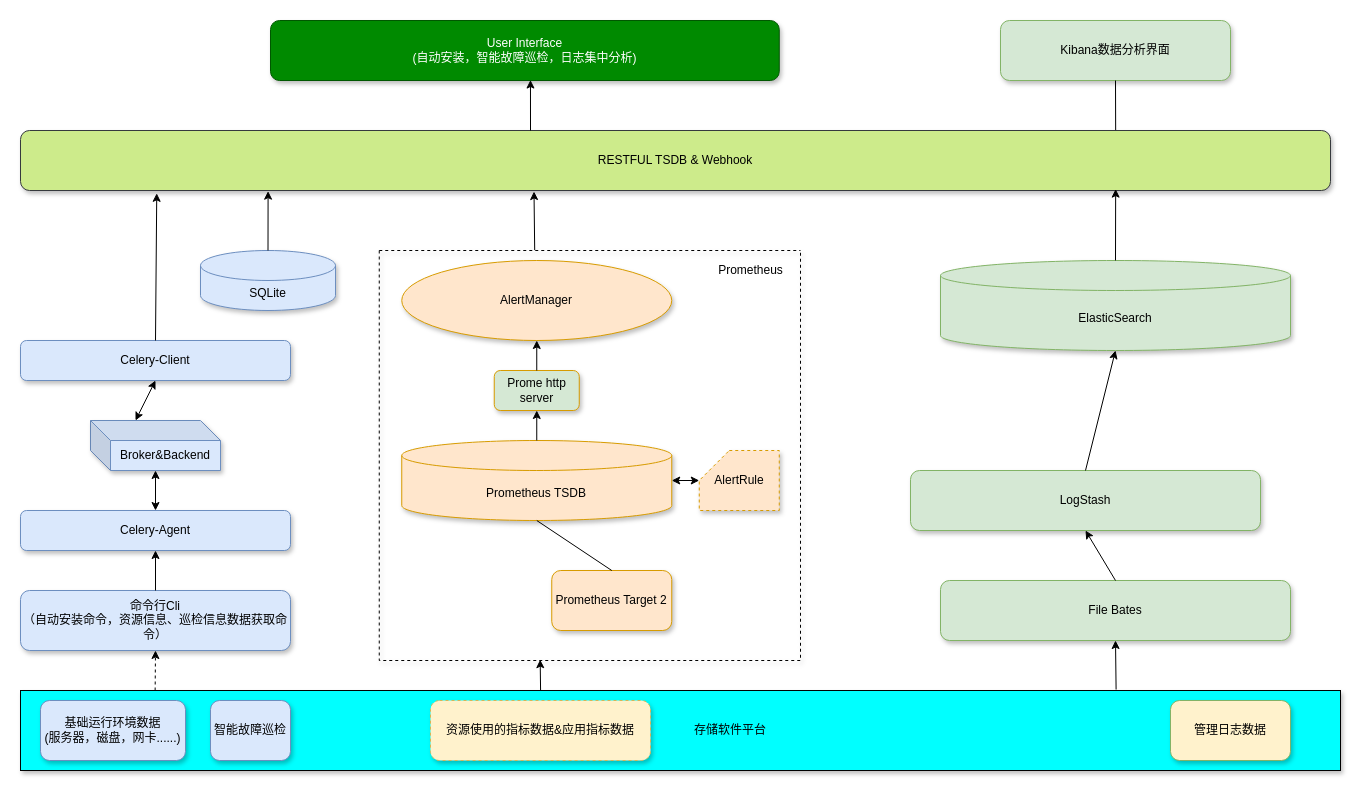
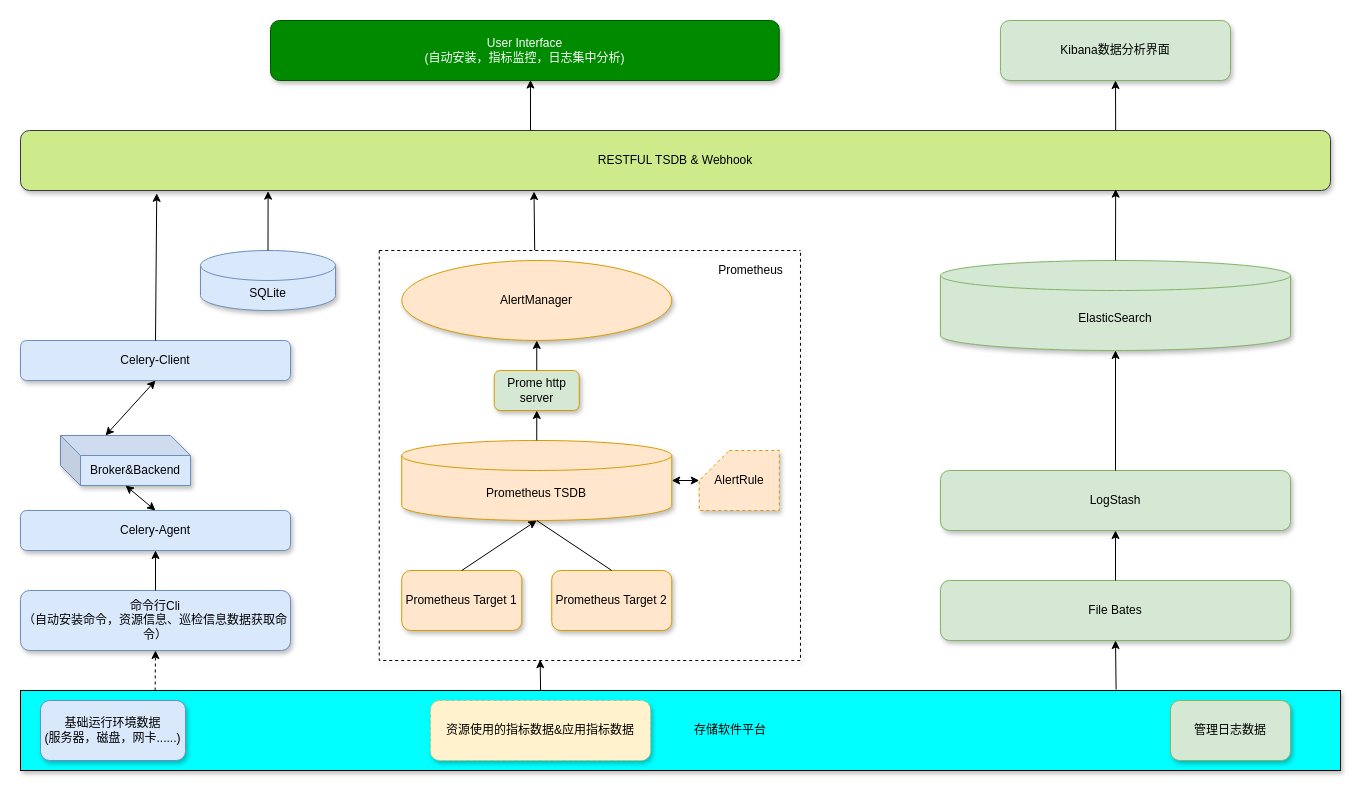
  <mxCell id="0" />
  <mxCell id="1" parent="0" />
  <mxCell id="2" value="&amp;nbsp; &amp;nbsp; &amp;nbsp; &amp;nbsp; &amp;nbsp; &amp;nbsp; &amp;nbsp; &amp;nbsp; &amp;nbsp; &amp;nbsp; &amp;nbsp; &amp;nbsp; &amp;nbsp; &amp;nbsp; &amp;nbsp; 存储软件平台" style="rounded=0;whiteSpace=wrap;html=1;shadow=1;fillColor=#00FFFF;" vertex="1" parent="1"><mxGeometry x="20" y="690" width="1320" height="80" as="geometry" /></mxCell>
  <mxCell id="3" value="&lt;span&gt;基础运行环境数据&lt;br&gt;(服务器，磁盘，网卡......)&lt;/span&gt;" style="rounded=1;whiteSpace=wrap;html=1;fillColor=#dae8fc;strokeColor=#6c8ebf;shadow=1;" vertex="1" parent="1"><mxGeometry x="40" y="700" width="145" height="60" as="geometry" /></mxCell>
  <mxCell id="4" value="资源使用的指标数据&amp;amp;应用指标数据" style="rounded=1;whiteSpace=wrap;html=1;fillColor=#fff2cc;strokeColor=#d6b656;shadow=1;dashed=1;" vertex="1" parent="1"><mxGeometry x="430" y="700" width="220" height="60" as="geometry" /></mxCell>
  <mxCell id="5" value="命令行Cli&lt;br&gt;（自动安装命令，资源信息、巡检信息数据获取命令）" style="rounded=1;whiteSpace=wrap;html=1;fillColor=#dae8fc;strokeColor=#6c8ebf;shadow=1;" vertex="1" parent="1"><mxGeometry x="20" y="590" width="270" height="60" as="geometry" /></mxCell>
  <mxCell id="6" value="Prometheus TSDB" style="shape=cylinder3;whiteSpace=wrap;html=1;boundedLbl=1;backgroundOutline=1;size=15;shadow=1;fillColor=#ffe6cc;strokeColor=#d79b00;" vertex="1" parent="1"><mxGeometry x="401.25" y="440" width="270" height="80" as="geometry" /></mxCell>
+ <mxCell id="7" value="Prometheus Target 1" style="rounded=1;whiteSpace=wrap;html=1;shadow=1;fillColor=#ffe6cc;strokeColor=#d79b00;" vertex="1" parent="1"><mxGeometry x="401.25" y="570" width="120" height="60" as="geometry" /></mxCell>
  <mxCell id="8" value="Prometheus Target 2" style="rounded=1;whiteSpace=wrap;html=1;shadow=1;fillColor=#ffe6cc;strokeColor=#d79b00;" vertex="1" parent="1"><mxGeometry x="551.25" y="570" width="120" height="60" as="geometry" /></mxCell>
  <mxCell id="9" value="AlertManager" style="ellipse;whiteSpace=wrap;html=1;shadow=1;fillColor=#ffe6cc;strokeColor=#d79b00;" vertex="1" parent="1"><mxGeometry x="401.25" y="260" width="270" height="80" as="geometry" /></mxCell>
  <mxCell id="10" value="RESTFUL TSDB &amp;amp; Webhook" style="rounded=1;whiteSpace=wrap;html=1;shadow=1;fillColor=#cdeb8b;strokeColor=#36393d;" vertex="1" parent="1"><mxGeometry x="20" y="130" width="1310" height="60" as="geometry" /></mxCell>
- <mxCell id="11" value="管理日志数据" style="rounded=1;whiteSpace=wrap;html=1;fillColor=#fff2cc;strokeColor=#82b366;shadow=1;" vertex="1" parent="1"><mxGeometry x="1170" y="700" width="120" height="60" as="geometry" /></mxCell>
+ <mxCell id="11" value="管理日志数据" style="rounded=1;whiteSpace=wrap;html=1;fillColor=#d5e8d4;strokeColor=#82b366;shadow=1;" vertex="1" parent="1"><mxGeometry x="1170" y="700" width="120" height="60" as="geometry" /></mxCell>
  <mxCell id="12" value="SQLite" style="shape=cylinder3;whiteSpace=wrap;html=1;boundedLbl=1;backgroundOutline=1;size=15;shadow=1;fillColor=#dae8fc;strokeColor=#6c8ebf;" vertex="1" parent="1"><mxGeometry x="200" y="250" width="135" height="60" as="geometry" /></mxCell>
  <mxCell id="13" value="Prome http server" style="rounded=1;whiteSpace=wrap;html=1;shadow=1;fillColor=#d5e8d4;strokeColor=#d79b00;" vertex="1" parent="1"><mxGeometry x="493.75" y="370" width="85" height="40" as="geometry" /></mxCell>
- <mxCell id="14" value="智能故障巡检" style="rounded=1;whiteSpace=wrap;html=1;fillColor=#dae8fc;strokeColor=#6c8ebf;shadow=1;" vertex="1" parent="1"><mxGeometry x="210" y="700" width="80" height="60" as="geometry" /></mxCell>
- <mxCell id="15" value="User Interface&lt;br&gt;(自动安装，智能故障巡检，日志集中分析)" style="rounded=1;whiteSpace=wrap;html=1;shadow=1;fillColor=#008a00;fontColor=#ffffff;strokeColor=#005700;" vertex="1" parent="1"><mxGeometry x="270" y="20" width="508.75" height="60" as="geometry" /></mxCell>
+ <mxCell id="15" value="User Interface&lt;br&gt;(自动安装，指标监控，日志集中分析)" style="rounded=1;whiteSpace=wrap;html=1;shadow=1;fillColor=#008a00;fontColor=#ffffff;strokeColor=#005700;" vertex="1" parent="1"><mxGeometry x="270" y="20" width="508.75" height="60" as="geometry" /></mxCell>
  <mxCell id="16" value="File Bates" style="rounded=1;whiteSpace=wrap;html=1;shadow=1;fillColor=#d5e8d4;strokeColor=#82b366;" vertex="1" parent="1"><mxGeometry x="940" y="580" width="350" height="60" as="geometry" /></mxCell>
- <mxCell id="17" value="LogStash" style="rounded=1;whiteSpace=wrap;html=1;shadow=1;fillColor=#d5e8d4;strokeColor=#82b366;" vertex="1" parent="1"><mxGeometry x="910" y="470" width="350" height="60" as="geometry" /></mxCell>
+ <mxCell id="17" value="LogStash" style="rounded=1;whiteSpace=wrap;html=1;shadow=1;fillColor=#d5e8d4;strokeColor=#82b366;" vertex="1" parent="1"><mxGeometry x="940" y="470" width="350" height="60" as="geometry" /></mxCell>
  <mxCell id="18" value="ElasticSearch" style="shape=cylinder3;whiteSpace=wrap;html=1;boundedLbl=1;backgroundOutline=1;size=15;shadow=1;fillColor=#d5e8d4;strokeColor=#82b366;" vertex="1" parent="1"><mxGeometry x="940" y="260" width="350" height="90" as="geometry" /></mxCell>
  <mxCell id="19" value="Kibana数据分析界面" style="rounded=1;whiteSpace=wrap;html=1;shadow=1;fillColor=#d5e8d4;strokeColor=#82b366;" vertex="1" parent="1"><mxGeometry x="1000" y="20" width="230" height="60" as="geometry" /></mxCell>
  <mxCell id="20" value="" style="swimlane;startSize=0;shadow=1;dashed=1;fillColor=default;" vertex="1" parent="1"><mxGeometry x="378.75" y="250" width="421.25" height="410" as="geometry" /></mxCell>
  <mxCell id="21" value="AlertRule" style="shape=card;whiteSpace=wrap;html=1;shadow=1;dashed=1;fillColor=#ffe6cc;strokeColor=#d79b00;" vertex="1" parent="20"><mxGeometry x="320" y="200" width="80" height="60" as="geometry" /></mxCell>
  <mxCell id="22" value="Prometheus" style="text;html=1;align=center;verticalAlign=middle;resizable=0;points=[];autosize=1;strokeColor=none;fillColor=none;" vertex="1" parent="20"><mxGeometry x="331.25" y="10" width="80" height="20" as="geometry" /></mxCell>
  <mxCell id="23" value="" style="endArrow=classic;html=1;rounded=0;entryX=0.5;entryY=1;entryDx=0;entryDy=0;exitX=0.102;exitY=0;exitDx=0;exitDy=0;exitPerimeter=0;dashed=1;" edge="1" parent="1" source="2" target="5"><mxGeometry width="50" height="50" relative="1" as="geometry"><mxPoint x="155" y="680" as="sourcePoint" /><mxPoint x="680" y="520" as="targetPoint" /></mxGeometry></mxCell>
  <mxCell id="24" value="" style="endArrow=classic;html=1;rounded=0;exitX=0.394;exitY=-0.001;exitDx=0;exitDy=0;exitPerimeter=0;entryX=0.382;entryY=0.998;entryDx=0;entryDy=0;entryPerimeter=0;" edge="1" parent="1" source="2" target="20"><mxGeometry width="50" height="50" relative="1" as="geometry"><mxPoint x="680" y="470" as="sourcePoint" /><mxPoint x="730" y="420" as="targetPoint" /></mxGeometry></mxCell>
  <mxCell id="25" value="" style="endArrow=classic;html=1;rounded=0;entryX=0.392;entryY=1.017;entryDx=0;entryDy=0;entryPerimeter=0;exitX=0.369;exitY=-0.001;exitDx=0;exitDy=0;exitPerimeter=0;" edge="1" parent="1" source="20" target="10"><mxGeometry width="50" height="50" relative="1" as="geometry"><mxPoint x="590" y="350" as="sourcePoint" /><mxPoint x="640" y="300" as="targetPoint" /></mxGeometry></mxCell>
  <mxCell id="26" value="" style="endArrow=classic;html=1;rounded=0;exitX=0.83;exitY=-0.012;exitDx=0;exitDy=0;exitPerimeter=0;entryX=0.5;entryY=1;entryDx=0;entryDy=0;" edge="1" parent="1" source="2" target="16"><mxGeometry width="50" height="50" relative="1" as="geometry"><mxPoint x="730" y="470" as="sourcePoint" /><mxPoint x="780" y="420" as="targetPoint" /></mxGeometry></mxCell>
  <mxCell id="27" value="" style="endArrow=classic;html=1;rounded=0;exitX=0.5;exitY=0;exitDx=0;exitDy=0;entryX=0.5;entryY=1;entryDx=0;entryDy=0;" edge="1" parent="1" source="16" target="17"><mxGeometry width="50" height="50" relative="1" as="geometry"><mxPoint x="1125.6" y="699.04" as="sourcePoint" /><mxPoint x="1125" y="650" as="targetPoint" /></mxGeometry></mxCell>
  <mxCell id="28" value="" style="endArrow=classic;html=1;rounded=0;exitX=0.5;exitY=0;exitDx=0;exitDy=0;entryX=0.5;entryY=1;entryDx=0;entryDy=0;entryPerimeter=0;" edge="1" parent="1" source="17" target="18"><mxGeometry width="50" height="50" relative="1" as="geometry"><mxPoint x="1135.6" y="709.04" as="sourcePoint" /><mxPoint x="1135" y="660" as="targetPoint" /></mxGeometry></mxCell>
  <mxCell id="29" value="" style="endArrow=classic;html=1;rounded=0;entryX=0.836;entryY=0.977;entryDx=0;entryDy=0;entryPerimeter=0;exitX=0.5;exitY=0;exitDx=0;exitDy=0;exitPerimeter=0;" edge="1" parent="1" source="18" target="10"><mxGeometry width="50" height="50" relative="1" as="geometry"><mxPoint x="950" y="330" as="sourcePoint" /><mxPoint x="1000" y="280" as="targetPoint" /></mxGeometry></mxCell>
  <mxCell id="30" value="" style="endArrow=classic;html=1;rounded=0;entryX=0.511;entryY=0.992;entryDx=0;entryDy=0;entryPerimeter=0;" edge="1" parent="1" target="15"><mxGeometry width="50" height="50" relative="1" as="geometry"><mxPoint x="530" y="130" as="sourcePoint" /><mxPoint x="590" y="280" as="targetPoint" /></mxGeometry></mxCell>
+ <mxCell id="31" value="" style="endArrow=classic;html=1;rounded=0;exitX=0.5;exitY=0;exitDx=0;exitDy=0;entryX=0.5;entryY=1;entryDx=0;entryDy=0;entryPerimeter=0;" edge="1" parent="1" source="7" target="6"><mxGeometry width="50" height="50" relative="1" as="geometry"><mxPoint x="710" y="530" as="sourcePoint" /><mxPoint x="760" y="480" as="targetPoint" /></mxGeometry></mxCell>
  <mxCell id="32" value="" style="endArrow=none;html=1;rounded=0;exitX=0.5;exitY=0;exitDx=0;exitDy=0;entryX=0.5;entryY=1;entryDx=0;entryDy=0;entryPerimeter=0;" edge="1" parent="1" source="8" target="6"><mxGeometry width="50" height="50" relative="1" as="geometry"><mxPoint x="471.25" y="580" as="sourcePoint" /><mxPoint x="546.25" y="530" as="targetPoint" /></mxGeometry></mxCell>
  <mxCell id="33" value="" style="endArrow=classic;html=1;rounded=0;exitX=0.5;exitY=0;exitDx=0;exitDy=0;entryX=0.5;entryY=1;entryDx=0;entryDy=0;exitPerimeter=0;" edge="1" parent="1" source="6" target="13"><mxGeometry width="50" height="50" relative="1" as="geometry"><mxPoint x="481.25" y="590" as="sourcePoint" /><mxPoint x="556.25" y="540" as="targetPoint" /></mxGeometry></mxCell>
  <mxCell id="34" value="" style="endArrow=classic;html=1;rounded=0;exitX=0.5;exitY=0;exitDx=0;exitDy=0;entryX=0.5;entryY=1;entryDx=0;entryDy=0;" edge="1" parent="1" source="13" target="9"><mxGeometry width="50" height="50" relative="1" as="geometry"><mxPoint x="491.25" y="600" as="sourcePoint" /><mxPoint x="566.25" y="550" as="targetPoint" /></mxGeometry></mxCell>
  <mxCell id="35" value="Celery-Agent" style="rounded=1;whiteSpace=wrap;html=1;shadow=1;fillColor=#dae8fc;strokeColor=#6c8ebf;" vertex="1" parent="1"><mxGeometry x="20" y="510" width="270" height="40" as="geometry" /></mxCell>
- <mxCell id="36" value="Broker&amp;amp;Backend" style="shape=cube;whiteSpace=wrap;html=1;boundedLbl=1;backgroundOutline=1;darkOpacity=0.05;darkOpacity2=0.1;shadow=1;fillColor=#dae8fc;strokeColor=#6c8ebf;" vertex="1" parent="1"><mxGeometry x="90" y="420" width="130" height="50" as="geometry" /></mxCell>
+ <mxCell id="36" value="Broker&amp;amp;Backend" style="shape=cube;whiteSpace=wrap;html=1;boundedLbl=1;backgroundOutline=1;darkOpacity=0.05;darkOpacity2=0.1;shadow=1;fillColor=#dae8fc;strokeColor=#6c8ebf;" vertex="1" parent="1"><mxGeometry x="60" y="435" width="130" height="50" as="geometry" /></mxCell>
  <mxCell id="37" value="Celery-Client" style="rounded=1;whiteSpace=wrap;html=1;shadow=1;fillColor=#dae8fc;strokeColor=#6c8ebf;" vertex="1" parent="1"><mxGeometry x="20" y="340" width="270" height="40" as="geometry" /></mxCell>
  <mxCell id="38" value="" style="endArrow=classic;html=1;rounded=0;exitX=0.5;exitY=0;exitDx=0;exitDy=0;entryX=0.104;entryY=1.047;entryDx=0;entryDy=0;entryPerimeter=0;" edge="1" parent="1" source="37" target="10"><mxGeometry width="50" height="50" relative="1" as="geometry"><mxPoint x="320" y="360" as="sourcePoint" /><mxPoint x="370" y="310" as="targetPoint" /></mxGeometry></mxCell>
  <mxCell id="39" value="" style="endArrow=classic;startArrow=classic;html=1;rounded=0;exitX=0;exitY=0;exitDx=45;exitDy=0;exitPerimeter=0;entryX=0.5;entryY=1;entryDx=0;entryDy=0;" edge="1" parent="1" source="36" target="37"><mxGeometry width="50" height="50" relative="1" as="geometry"><mxPoint x="320" y="360" as="sourcePoint" /><mxPoint x="370" y="310" as="targetPoint" /></mxGeometry></mxCell>
  <mxCell id="40" value="" style="endArrow=classic;startArrow=classic;html=1;rounded=0;exitX=0.5;exitY=0;exitDx=0;exitDy=0;entryX=0;entryY=0;entryDx=65;entryDy=50;entryPerimeter=0;" edge="1" parent="1" source="35" target="36"><mxGeometry width="50" height="50" relative="1" as="geometry"><mxPoint x="320" y="450" as="sourcePoint" /><mxPoint x="370" y="400" as="targetPoint" /></mxGeometry></mxCell>
  <mxCell id="41" value="" style="endArrow=classic;html=1;rounded=0;exitX=0.5;exitY=0;exitDx=0;exitDy=0;entryX=0.5;entryY=1;entryDx=0;entryDy=0;" edge="1" parent="1" source="5" target="35"><mxGeometry width="50" height="50" relative="1" as="geometry"><mxPoint x="320" y="530" as="sourcePoint" /><mxPoint x="370" y="480" as="targetPoint" /></mxGeometry></mxCell>
  <mxCell id="42" value="" style="endArrow=classic;startArrow=classic;html=1;rounded=0;entryX=0;entryY=0;entryDx=0;entryDy=30;entryPerimeter=0;exitX=1;exitY=0.5;exitDx=0;exitDy=0;exitPerimeter=0;" edge="1" parent="1" source="6" target="21"><mxGeometry width="50" height="50" relative="1" as="geometry"><mxPoint x="570" y="610" as="sourcePoint" /><mxPoint x="620" y="560" as="targetPoint" /></mxGeometry></mxCell>
- <mxCell id="43" value="" style="endArrow=none;html=1;rounded=0;entryX=0.5;entryY=1;entryDx=0;entryDy=0;exitX=0.836;exitY=-0.007;exitDx=0;exitDy=0;exitPerimeter=0;" edge="1" parent="1" source="10" target="19"><mxGeometry width="50" height="50" relative="1" as="geometry"><mxPoint x="1010" y="180" as="sourcePoint" /><mxPoint x="1060" y="130" as="targetPoint" /></mxGeometry></mxCell>
+ <mxCell id="43" value="" style="endArrow=classic;html=1;rounded=0;entryX=0.5;entryY=1;entryDx=0;entryDy=0;exitX=0.836;exitY=-0.007;exitDx=0;exitDy=0;exitPerimeter=0;" edge="1" parent="1" source="10" target="19"><mxGeometry width="50" height="50" relative="1" as="geometry"><mxPoint x="1010" y="180" as="sourcePoint" /><mxPoint x="1060" y="130" as="targetPoint" /></mxGeometry></mxCell>
  <mxCell id="44" value="" style="endArrow=classic;html=1;rounded=0;entryX=0.189;entryY=1.011;entryDx=0;entryDy=0;entryPerimeter=0;exitX=0.5;exitY=0;exitDx=0;exitDy=0;exitPerimeter=0;" edge="1" parent="1" source="12" target="10"><mxGeometry width="50" height="50" relative="1" as="geometry"><mxPoint x="480" y="410" as="sourcePoint" /><mxPoint x="530" y="360" as="targetPoint" /></mxGeometry></mxCell>
